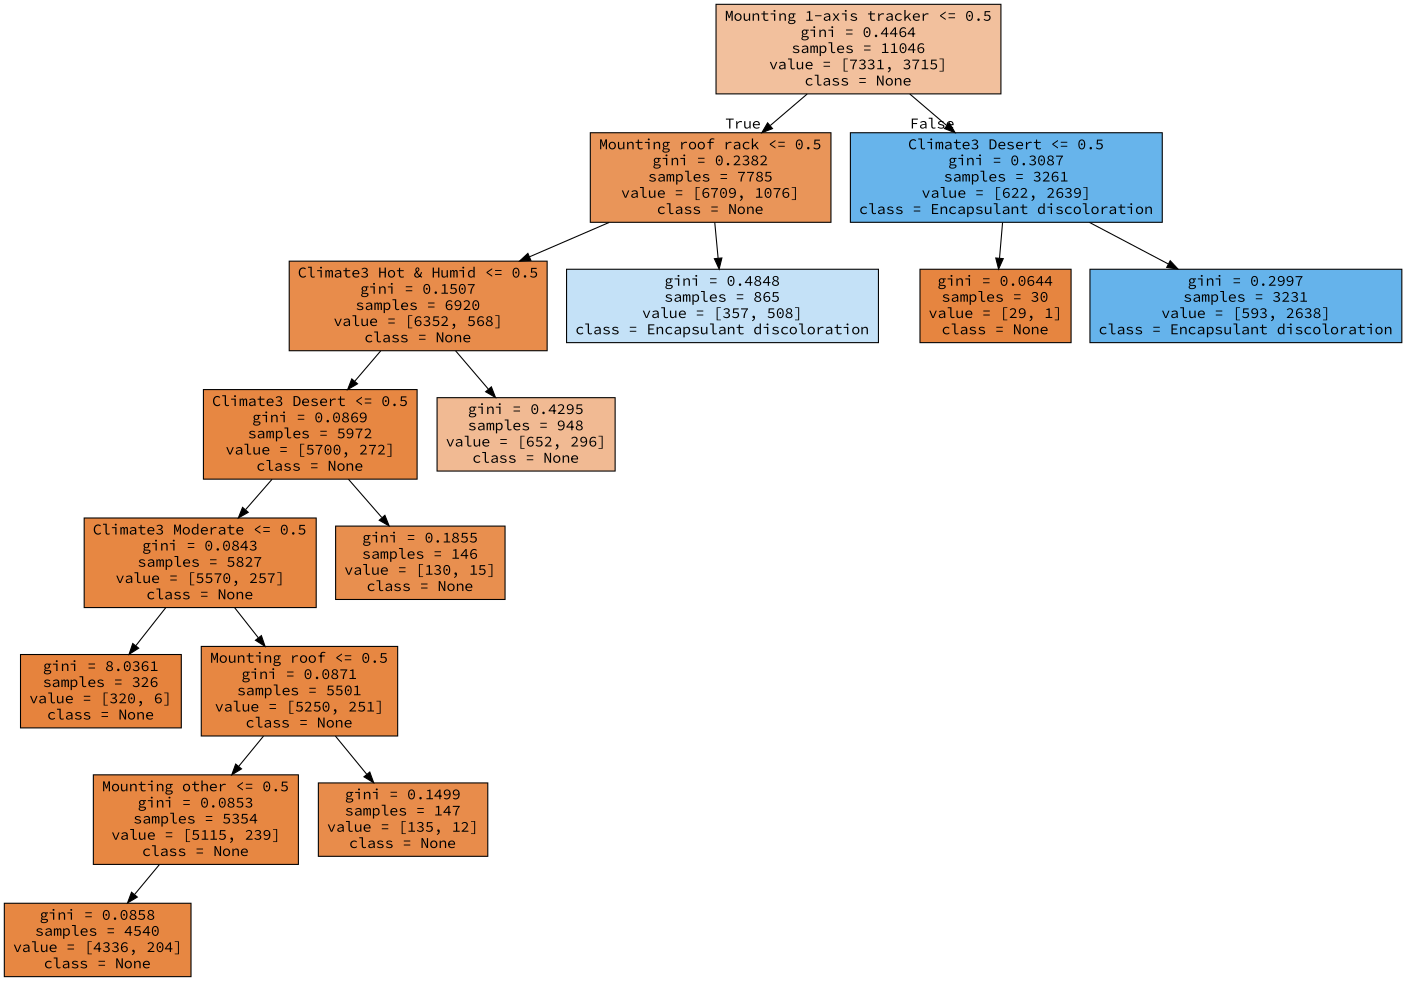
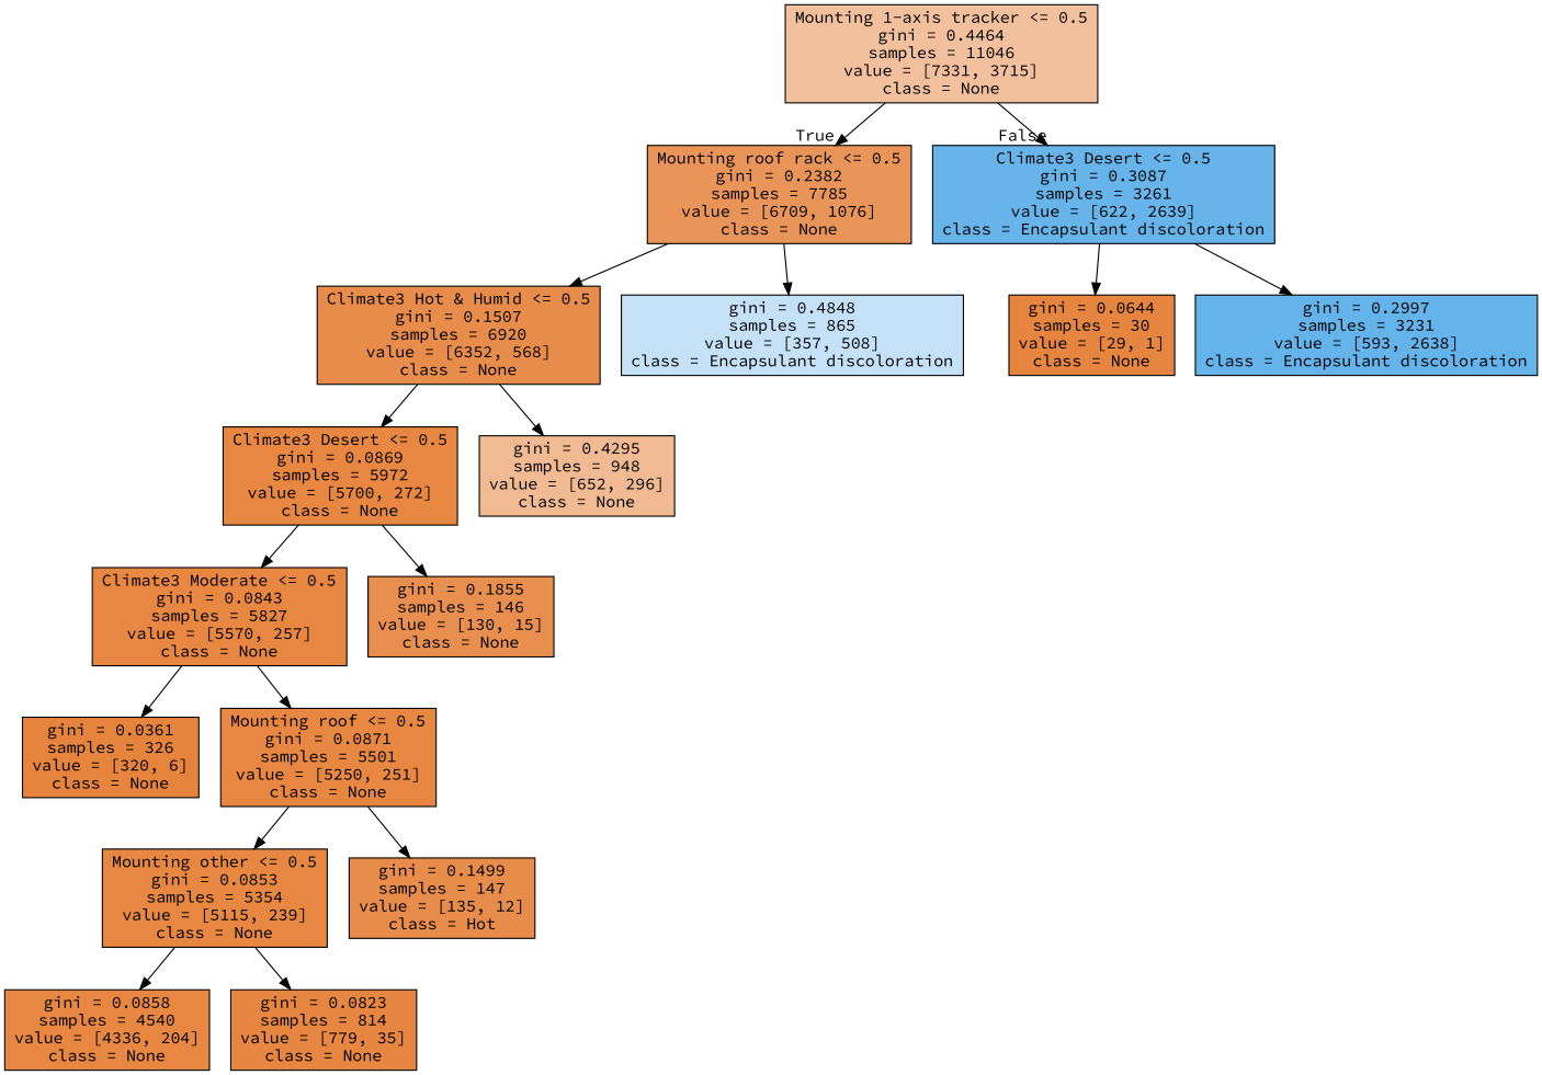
  digraph {
    fontname="Source Code Pro"
    node [color=black fillcolor="#e58139f3" fontname="Source Code Pro" shape=box style=filled]
    edge [fontname="Source Code Pro"]
    n1 [fillcolor="#e581397e" label="Mounting 1-axis tracker <= 0.5\ngini = 0.4464\nsamples = 11046\nvalue = [7331, 3715]\nclass = None"]
    n2 [fillcolor="#e58139d6" label="Mounting roof rack <= 0.5\ngini = 0.2382\nsamples = 7785\nvalue = [6709, 1076]\nclass = None"]
    n3 [fillcolor="#399de5c3" label="Climate3 Desert <= 0.5\ngini = 0.3087\nsamples = 3261\nvalue = [622, 2639]\nclass = Encapsulant discoloration"]
    n4 [fillcolor="#e58139e8" label="Climate3 Hot & Humid <= 0.5\ngini = 0.1507\nsamples = 6920\nvalue = [6352, 568]\nclass = None"]
    n5 [fillcolor="#399de54c" label="gini = 0.4848\nsamples = 865\nvalue = [357, 508]\nclass = Encapsulant discoloration"]
    n6 [fillcolor="#e58139f6" label="gini = 0.0644\nsamples = 30\nvalue = [29, 1]\nclass = None"]
    n7 [fillcolor="#399de5c6" label="gini = 0.2997\nsamples = 3231\nvalue = [593, 2638]\nclass = Encapsulant discoloration"]
    n8 [label="Climate3 Desert <= 0.5\ngini = 0.0869\nsamples = 5972\nvalue = [5700, 272]\nclass = None"]
    n9 [fillcolor="#e581398b" label="gini = 0.4295\nsamples = 948\nvalue = [652, 296]\nclass = None"]
    n10 [label="Climate3 Moderate <= 0.5\ngini = 0.0843\nsamples = 5827\nvalue = [5570, 257]\nclass = None"]
    n11 [fillcolor="#e58139e2" label="gini = 0.1855\nsamples = 146\nvalue = [130, 15]\nclass = None"]
-   n12 [fillcolor="#e58139fa" label="gini = 8.0361\nsamples = 326\nvalue = [320, 6]\nclass = None"]
+   n12 [fillcolor="#e58139fa" label="gini = 0.0361\nsamples = 326\nvalue = [320, 6]\nclass = None"]
    n13 [label="Mounting roof <= 0.5\ngini = 0.0871\nsamples = 5501\nvalue = [5250, 251]\nclass = None"]
    n14 [label="Mounting other <= 0.5\ngini = 0.0853\nsamples = 5354\nvalue = [5115, 239]\nclass = None"]
-   n15 [fillcolor="#e58139e8" label="gini = 0.1499\nsamples = 147\nvalue = [135, 12]\nclass = None"]
+   n15 [fillcolor="#e58139e8" label="gini = 0.1499\nsamples = 147\nvalue = [135, 12]\nclass = Hot"]
    n16 [label="gini = 0.0858\nsamples = 4540\nvalue = [4336, 204]\nclass = None"]
+   n17 [fillcolor="#e58139f4" label="gini = 0.0823\nsamples = 814\nvalue = [779, 35]\nclass = None"]
    n1 -> n2 [headlabel=True labelangle=45 labeldistance=2.5]
    n1 -> n3 [headlabel=False labelangle=-45 labeldistance=2.5]
    n2 -> n4
    n2 -> n5
    n3 -> n6
    n3 -> n7
    n4 -> n8
    n4 -> n9
    n8 -> n10
    n8 -> n11
    n10 -> n12
    n10 -> n13
    n13 -> n14
    n13 -> n15
    n14 -> n16
+   n14 -> n17
  }
